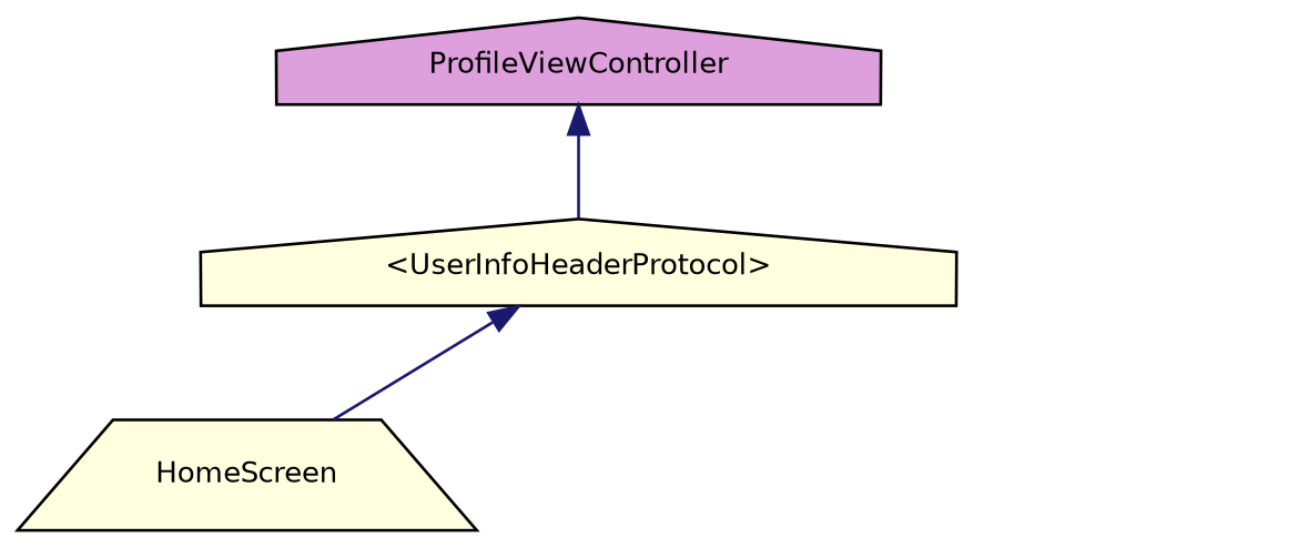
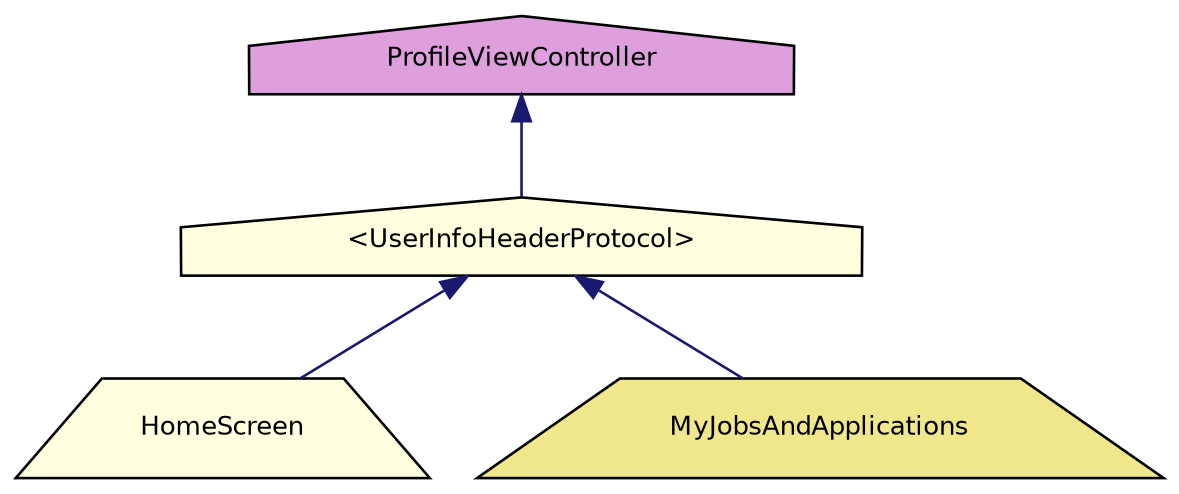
  digraph {
    node [color=black fillcolor=lightyellow fontname=Helvetica fontsize=10 shape=house style=filled]
    edge [color=midnightblue dir=back fontname=Helvetica fontsize=10 labelfontname=Helvetica labelfontsize=10 style=solid]
    n1 [fontcolor=black height=0.2 label="\<UserInfoHeaderProtocol\>" width=0.4]
    n2 [height=0.2 label=HomeScreen shape=trapezium width=0.4]
+   n3 [fillcolor=khaki height=0.2 label=MyJobsAndApplications shape=trapezium width=0.4]
    n4 [fillcolor=plum height=0.2 label=ProfileViewController width=0.4]
    n1 -> n2
+   n1 -> n3
    n4 -> n1
  }
